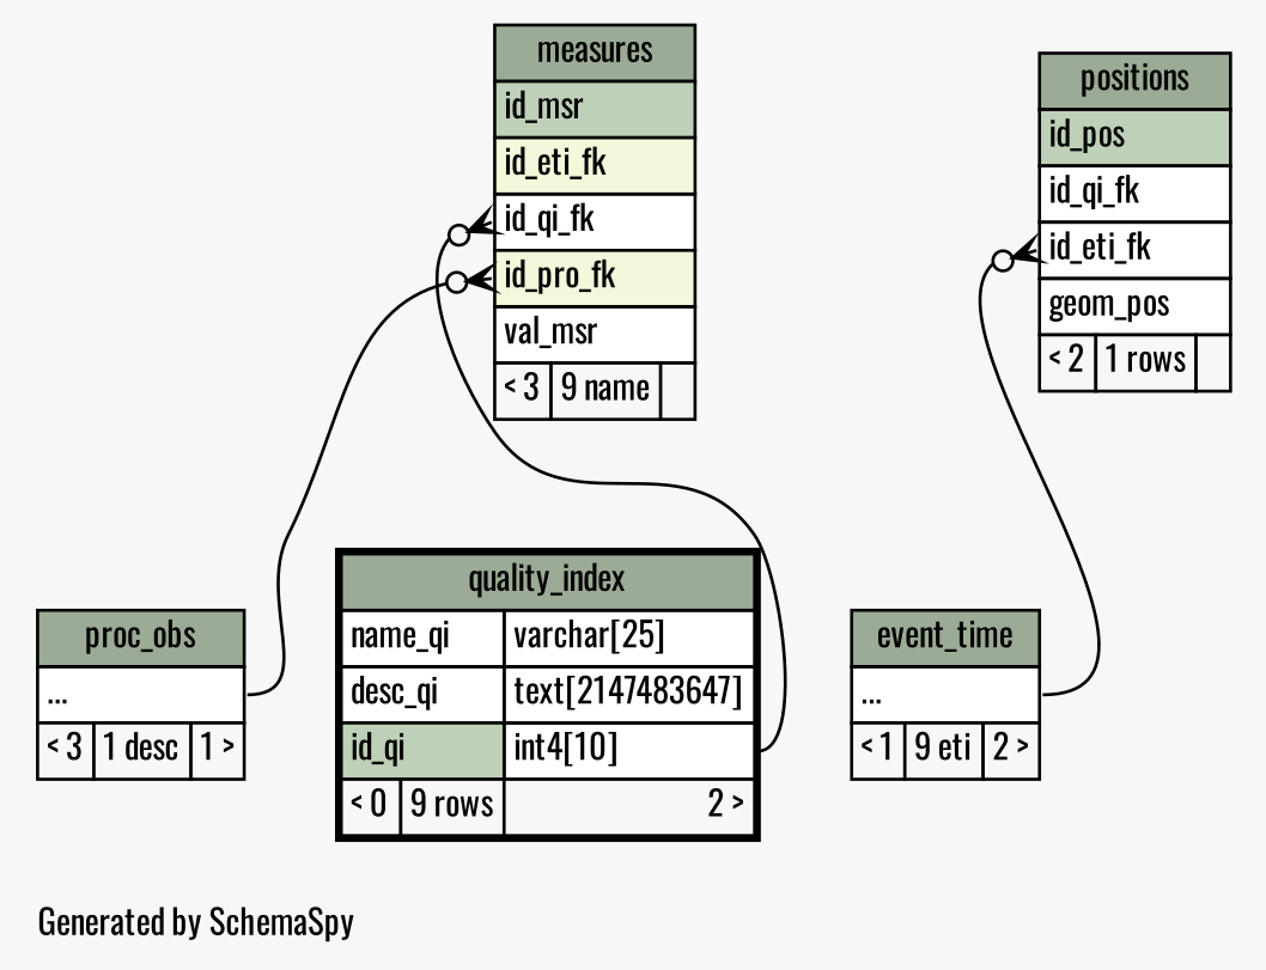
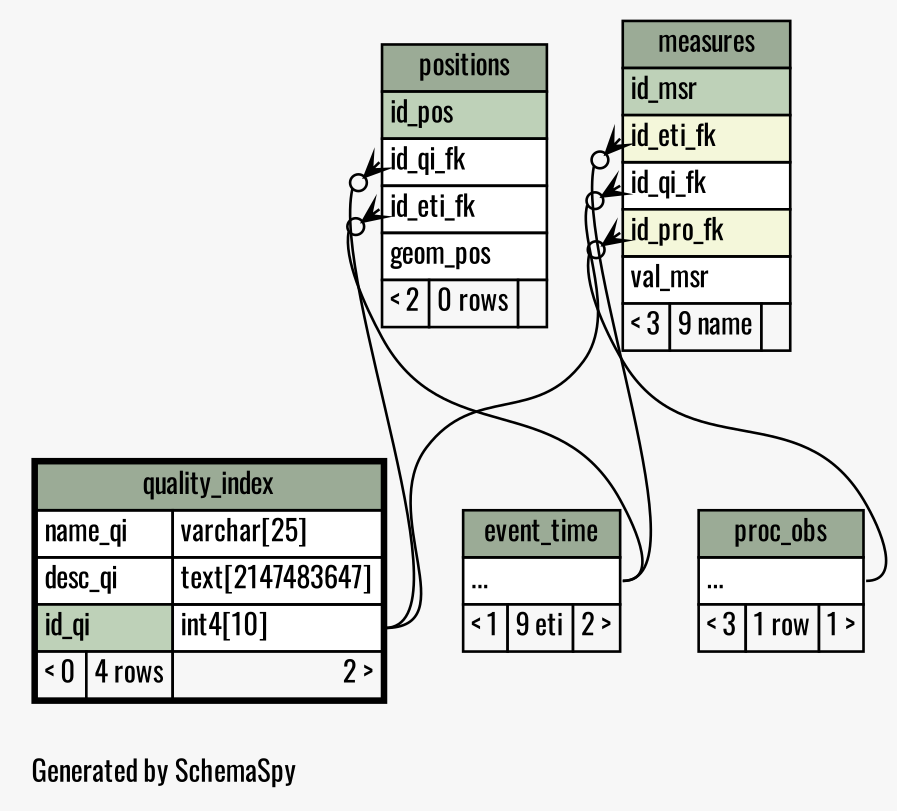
  digraph {
    bgcolor="#f7f7f7"
    fontname=Oswald
    fontsize=11
    label="\nGenerated by SchemaSpy"
    labeljust=l
    nodesep=0.18
    rankdir=TB
    ranksep=0.46
    node [fontname=Oswald fontsize=11 shape=plaintext]
    edge [arrowhead=none arrowsize=0.8 arrowtail=crowodot dir=back fontname=Oswald headport="elipses:e" tailport="id_eti_fk:w"]
    n1 [label=<     <TABLE BORDER="0" CELLBORDER="1" CELLSPACING="0" BGCOLOR="#ffffff">       <TR><TD COLSPAN="3" BGCOLOR="#9bab96" ALIGN="CENTER">measures</TD></TR>       <TR><TD PORT="id_msr" COLSPAN="3" BGCOLOR="#bed1b8" ALIGN="LEFT">id_msr</TD></TR>       <TR><TD PORT="id_eti_fk" COLSPAN="3" BGCOLOR="#f4f7da" ALIGN="LEFT">id_eti_fk</TD></TR>       <TR><TD PORT="id_qi_fk" COLSPAN="3" ALIGN="LEFT">id_qi_fk</TD></TR>       <TR><TD PORT="id_pro_fk" COLSPAN="3" BGCOLOR="#f4f7da" ALIGN="LEFT">id_pro_fk</TD></TR>       <TR><TD PORT="val_msr" COLSPAN="3" ALIGN="LEFT">val_msr</TD></TR>       <TR><TD ALIGN="LEFT" BGCOLOR="#f7f7f7">&lt; 3</TD><TD ALIGN="RIGHT" BGCOLOR="#f7f7f7">9 name</TD><TD ALIGN="RIGHT" BGCOLOR="#f7f7f7">  </TD></TR>     </TABLE>>]
    n2 [label=<     <TABLE BORDER="0" CELLBORDER="1" CELLSPACING="0" BGCOLOR="#ffffff">       <TR><TD COLSPAN="3" BGCOLOR="#9bab96" ALIGN="CENTER">event_time</TD></TR>       <TR><TD PORT="elipses" COLSPAN="3" ALIGN="LEFT">...</TD></TR>       <TR><TD ALIGN="LEFT" BGCOLOR="#f7f7f7">&lt; 1</TD><TD ALIGN="RIGHT" BGCOLOR="#f7f7f7">9 eti</TD><TD ALIGN="RIGHT" BGCOLOR="#f7f7f7">2 &gt;</TD></TR>     </TABLE>>]
-   n3 [label=<     <TABLE BORDER="0" CELLBORDER="1" CELLSPACING="0" BGCOLOR="#ffffff">       <TR><TD COLSPAN="3" BGCOLOR="#9bab96" ALIGN="CENTER">proc_obs</TD></TR>       <TR><TD PORT="elipses" COLSPAN="3" ALIGN="LEFT">...</TD></TR>       <TR><TD ALIGN="LEFT" BGCOLOR="#f7f7f7">&lt; 3</TD><TD ALIGN="RIGHT" BGCOLOR="#f7f7f7">1 desc</TD><TD ALIGN="RIGHT" BGCOLOR="#f7f7f7">1 &gt;</TD></TR>     </TABLE>>]
-   n4 [label=<     <TABLE BORDER="2" CELLBORDER="1" CELLSPACING="0" BGCOLOR="#ffffff">       <TR><TD COLSPAN="3" BGCOLOR="#9bab96" ALIGN="CENTER">quality_index</TD></TR>       <TR><TD PORT="name_qi" COLSPAN="2" ALIGN="LEFT">name_qi</TD><TD PORT="name_qi.type" ALIGN="LEFT">varchar[25]</TD></TR>       <TR><TD PORT="desc_qi" COLSPAN="2" ALIGN="LEFT">desc_qi</TD><TD PORT="desc_qi.type" ALIGN="LEFT">text[2147483647]</TD></TR>       <TR><TD PORT="id_qi" COLSPAN="2" BGCOLOR="#bed1b8" ALIGN="LEFT">id_qi</TD><TD PORT="id_qi.type" ALIGN="LEFT">int4[10]</TD></TR>       <TR><TD ALIGN="LEFT" BGCOLOR="#f7f7f7">&lt; 0</TD><TD ALIGN="RIGHT" BGCOLOR="#f7f7f7">9 rows</TD><TD ALIGN="RIGHT" BGCOLOR="#f7f7f7">2 &gt;</TD></TR>     </TABLE>>]
-   n5 [label=<     <TABLE BORDER="0" CELLBORDER="1" CELLSPACING="0" BGCOLOR="#ffffff">       <TR><TD COLSPAN="3" BGCOLOR="#9bab96" ALIGN="CENTER">positions</TD></TR>       <TR><TD PORT="id_pos" COLSPAN="3" BGCOLOR="#bed1b8" ALIGN="LEFT">id_pos</TD></TR>       <TR><TD PORT="id_qi_fk" COLSPAN="3" ALIGN="LEFT">id_qi_fk</TD></TR>       <TR><TD PORT="id_eti_fk" COLSPAN="3" ALIGN="LEFT">id_eti_fk</TD></TR>       <TR><TD PORT="geom_pos" COLSPAN="3" ALIGN="LEFT">geom_pos</TD></TR>       <TR><TD ALIGN="LEFT" BGCOLOR="#f7f7f7">&lt; 2</TD><TD ALIGN="RIGHT" BGCOLOR="#f7f7f7">1 rows</TD><TD ALIGN="RIGHT" BGCOLOR="#f7f7f7">  </TD></TR>     </TABLE>>]
+   n3 [label=<     <TABLE BORDER="0" CELLBORDER="1" CELLSPACING="0" BGCOLOR="#ffffff">       <TR><TD COLSPAN="3" BGCOLOR="#9bab96" ALIGN="CENTER">proc_obs</TD></TR>       <TR><TD PORT="elipses" COLSPAN="3" ALIGN="LEFT">...</TD></TR>       <TR><TD ALIGN="LEFT" BGCOLOR="#f7f7f7">&lt; 3</TD><TD ALIGN="RIGHT" BGCOLOR="#f7f7f7">1 row</TD><TD ALIGN="RIGHT" BGCOLOR="#f7f7f7">1 &gt;</TD></TR>     </TABLE>>]
+   n4 [label=<     <TABLE BORDER="2" CELLBORDER="1" CELLSPACING="0" BGCOLOR="#ffffff">       <TR><TD COLSPAN="3" BGCOLOR="#9bab96" ALIGN="CENTER">quality_index</TD></TR>       <TR><TD PORT="name_qi" COLSPAN="2" ALIGN="LEFT">name_qi</TD><TD PORT="name_qi.type" ALIGN="LEFT">varchar[25]</TD></TR>       <TR><TD PORT="desc_qi" COLSPAN="2" ALIGN="LEFT">desc_qi</TD><TD PORT="desc_qi.type" ALIGN="LEFT">text[2147483647]</TD></TR>       <TR><TD PORT="id_qi" COLSPAN="2" BGCOLOR="#bed1b8" ALIGN="LEFT">id_qi</TD><TD PORT="id_qi.type" ALIGN="LEFT">int4[10]</TD></TR>       <TR><TD ALIGN="LEFT" BGCOLOR="#f7f7f7">&lt; 0</TD><TD ALIGN="RIGHT" BGCOLOR="#f7f7f7">4 rows</TD><TD ALIGN="RIGHT" BGCOLOR="#f7f7f7">2 &gt;</TD></TR>     </TABLE>>]
+   n5 [label=<     <TABLE BORDER="0" CELLBORDER="1" CELLSPACING="0" BGCOLOR="#ffffff">       <TR><TD COLSPAN="3" BGCOLOR="#9bab96" ALIGN="CENTER">positions</TD></TR>       <TR><TD PORT="id_pos" COLSPAN="3" BGCOLOR="#bed1b8" ALIGN="LEFT">id_pos</TD></TR>       <TR><TD PORT="id_qi_fk" COLSPAN="3" ALIGN="LEFT">id_qi_fk</TD></TR>       <TR><TD PORT="id_eti_fk" COLSPAN="3" ALIGN="LEFT">id_eti_fk</TD></TR>       <TR><TD PORT="geom_pos" COLSPAN="3" ALIGN="LEFT">geom_pos</TD></TR>       <TR><TD ALIGN="LEFT" BGCOLOR="#f7f7f7">&lt; 2</TD><TD ALIGN="RIGHT" BGCOLOR="#f7f7f7">0 rows</TD><TD ALIGN="RIGHT" BGCOLOR="#f7f7f7">  </TD></TR>     </TABLE>>]
+   n1 -> n2
    n1 -> n3 [tailport="id_pro_fk:w"]
    n1 -> n4 [headport="id_qi.type:e" tailport="id_qi_fk:w"]
    n5 -> n2
+   n5 -> n4 [headport="id_qi.type:e" tailport="id_qi_fk:w"]
  }
